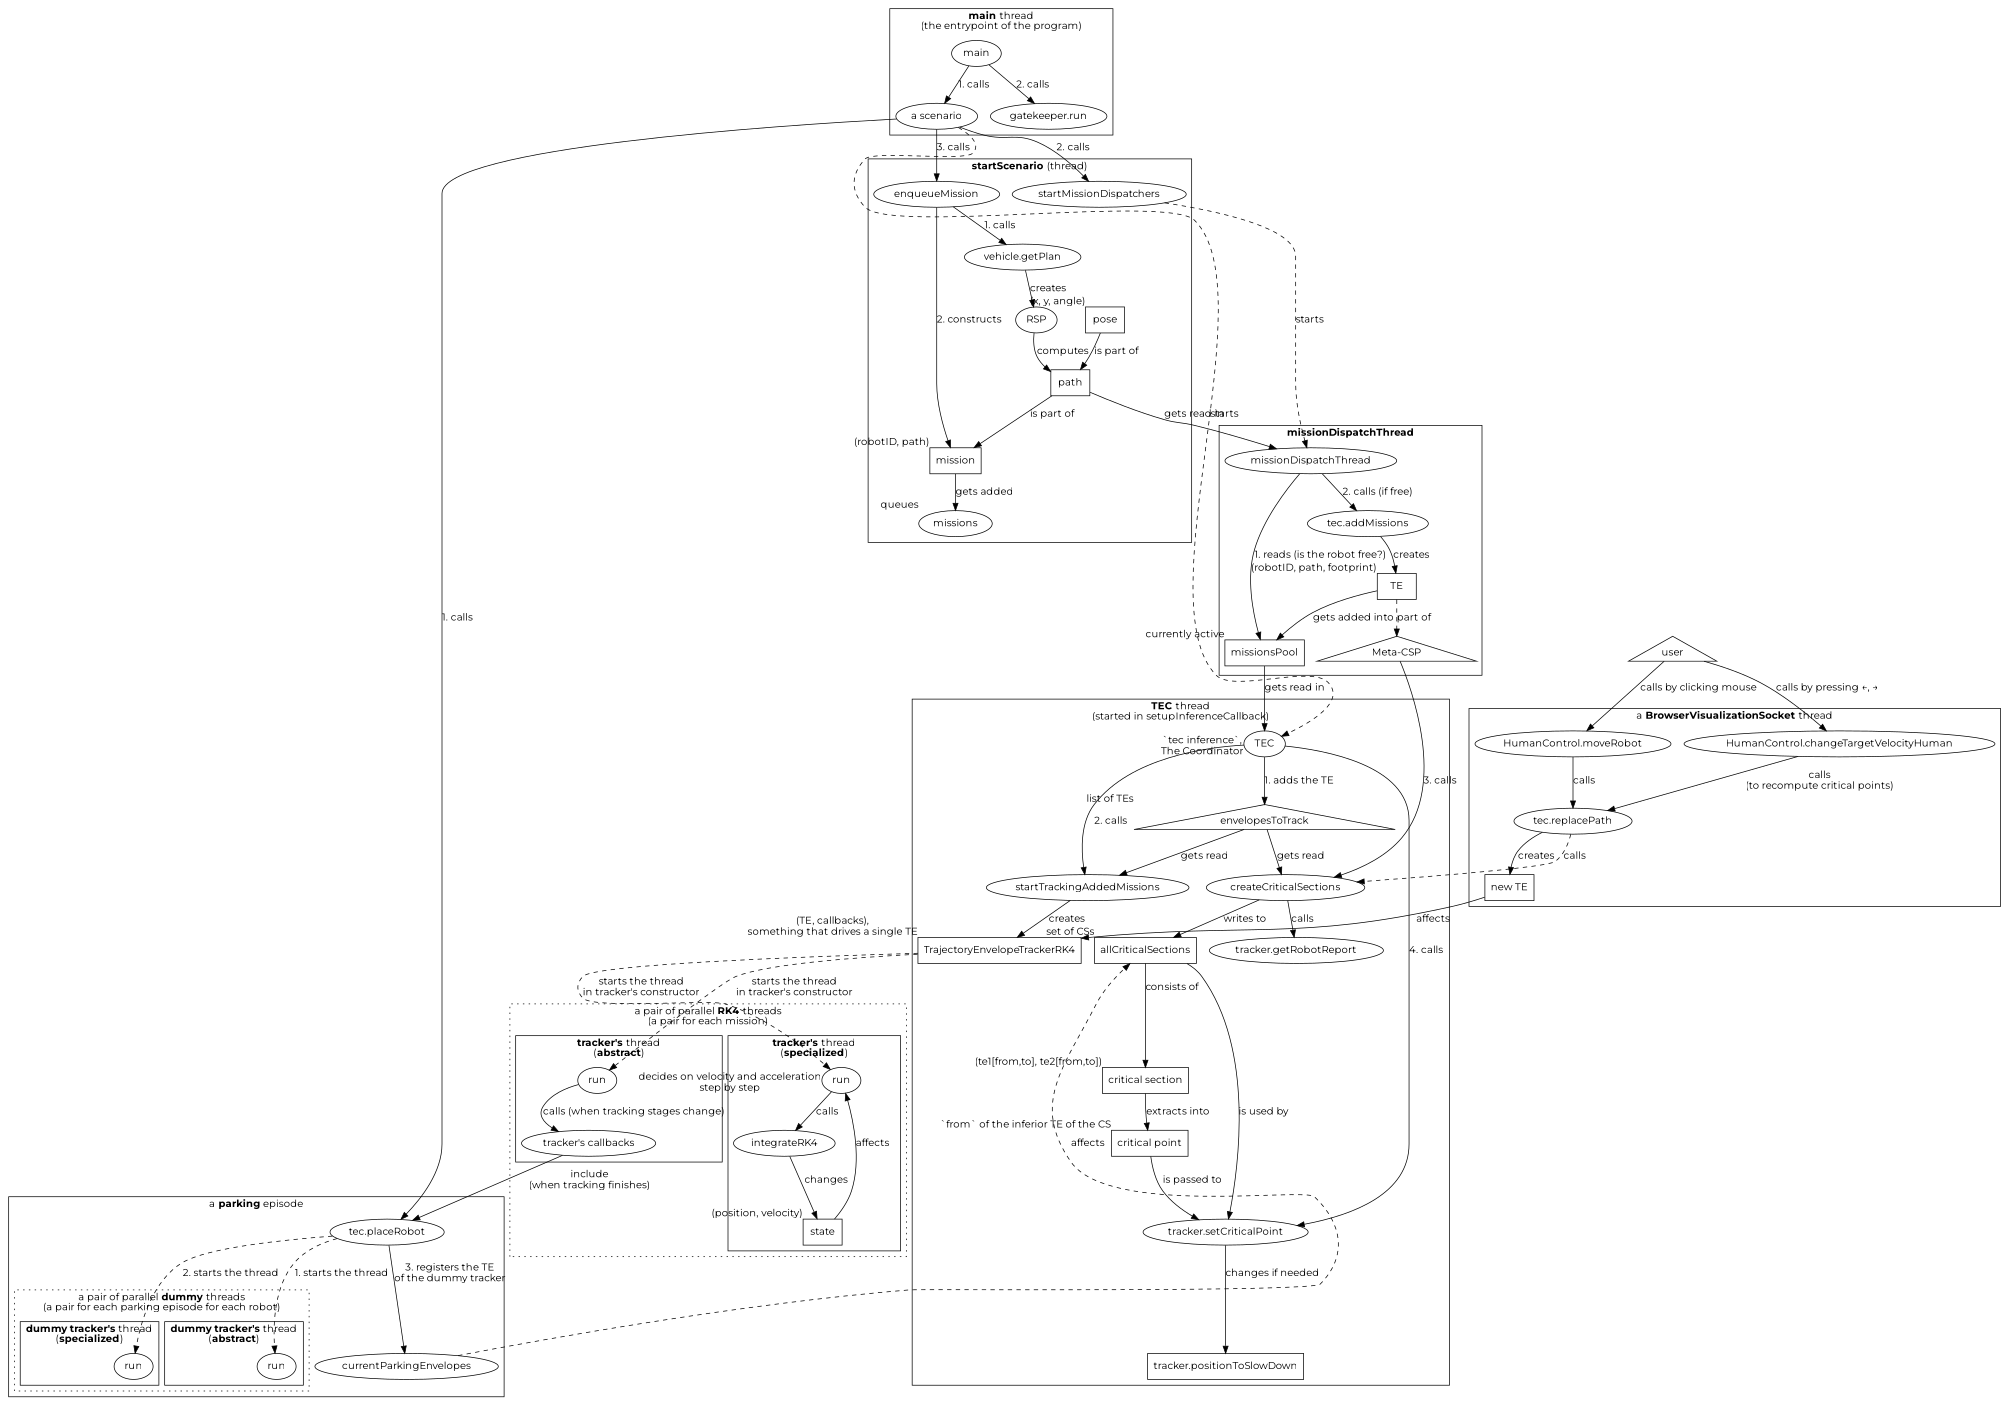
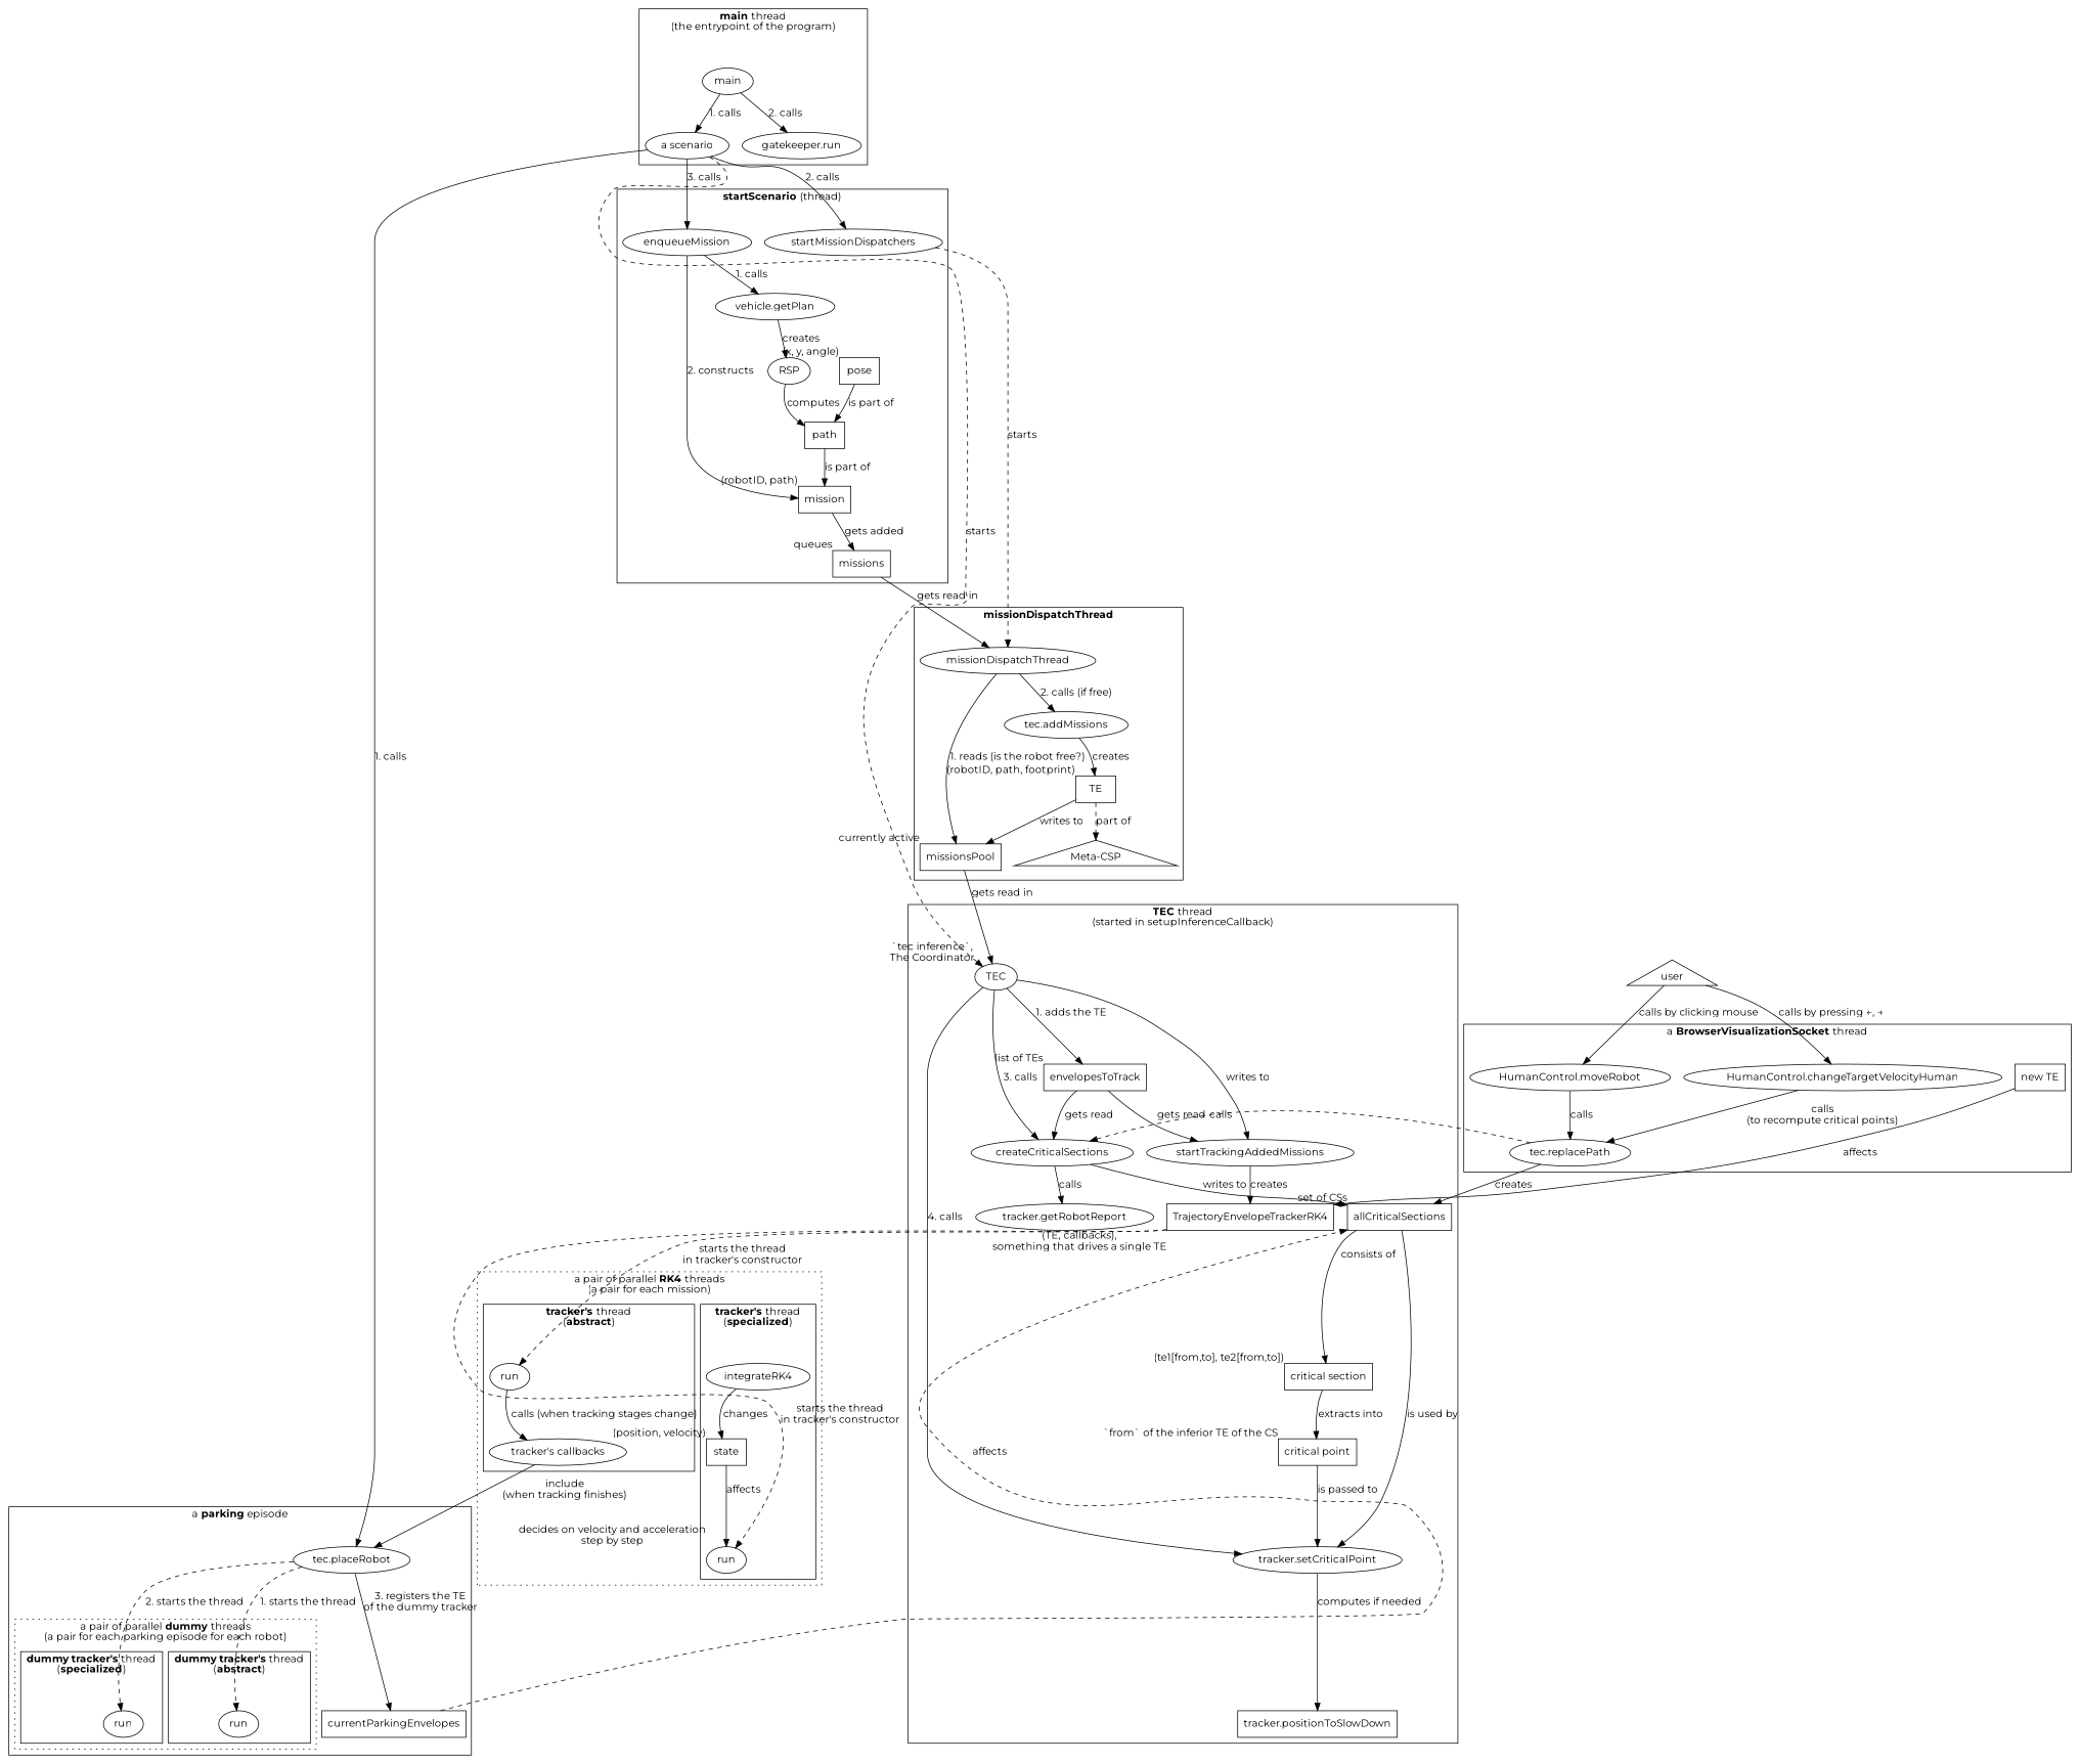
  digraph {
    fontname=Montserrat
    node [fontname=Montserrat]
    edge [fontname=Montserrat]
    main
    "a scenario"
    "gatekeeper.run"
-   missions [shape=ellipse xlabel=queues]
+   missions [shape=rect xlabel=queues]
    mission [shape=rect xlabel="(robotID, path)"]
    path [shape=rect]
    pose [shape=rect xlabel="(x, y, angle)"]
    startMissionDispatchers
    enqueueMission
    "vehicle.getPlan"
    RSP
    missionDispatchThread
    missionsPool [shape=rect xlabel="currently active"]
    TE [shape=rect xlabel="(robotID, path, footprint)"]
    "Meta-CSP" [shape=triangle]
    "tec.addMissions"
    TEC [xlabel="`tec inference`,\nThe Coordinator"]
-   envelopesToTrack [shape=triangle xlabel="list of TEs"]
+   envelopesToTrack [shape=rect xlabel="list of TEs"]
    startTrackingAddedMissions
    createCriticalSections
    "tracker.setCriticalPoint"
    allCriticalSections [shape=rect xlabel="set of CSs"]
    "critical section" [shape=rect xlabel="(te1[from,to], te2[from,to])"]
    "critical point" [shape=rect xlabel="`from` of the inferior TE of the CS"]
    TrajectoryEnvelopeTrackerRK4 [shape=rect xlabel="(TE, callbacks),\nsomething that drives a single TE"]
    "tracker.positionToSlowDown" [shape=rect]
    "tracker.getRobotReport"
    n28 [label=run xlabel="decides on velocity and acceleration\nstep by step"]
    integrateRK4
    state [shape=rect xlabel="(position, velocity)"]
    n31 [label=run]
    "tracker's callbacks"
    n33 [label=run]
    n34 [label=run]
-   currentParkingEnvelopes [shape=ellipse]
+   currentParkingEnvelopes [shape=rect]
    "tec.placeRobot"
    "new TE" [shape=rect]
    "HumanControl.moveRobot"
    "tec.replacePath"
    "HumanControl.changeTargetVelocityHuman"
    user [shape=triangle]
    subgraph cluster_1 {
      label=<<b>main</b> thread<br/>(the entrypoint of the program)>
      main
      "a scenario"
      "gatekeeper.run"
    }
    subgraph cluster_2 {
      label=<<b>startScenario</b> (thread)>
      missions
      mission
      path
      pose
      startMissionDispatchers
      enqueueMission
      "vehicle.getPlan"
      RSP
    }
    subgraph cluster_3 {
      label=<<b>missionDispatchThread</b>>
      missionDispatchThread
      missionsPool
      TE
      "Meta-CSP"
      "tec.addMissions"
    }
    subgraph cluster_4 {
      label=<<b>TEC</b> thread<br/>(started in setupInferenceCallback)>
      TEC
      envelopesToTrack
      startTrackingAddedMissions
      createCriticalSections
      "tracker.setCriticalPoint"
      allCriticalSections
      "critical section"
      "critical point"
      TrajectoryEnvelopeTrackerRK4
      "tracker.positionToSlowDown"
      "tracker.getRobotReport"
    }
    subgraph cluster_5 {
      label=<a pair of parallel <b>RK4</b> threads<br/>(a pair for each mission)>
      style=dotted
      subgraph cluster_6 {
        label=<<b>tracker's</b> thread<br/>(<b>specialized</b>)>
        style=solid
        n28
        integrateRK4
        state
      }
      subgraph cluster_7 {
        label=<<b>tracker's</b> thread<br/>(<b>abstract</b>)>
        style=solid
        n31
        "tracker's callbacks"
      }
    }
    subgraph cluster_8 {
      label=<a <b>parking</b> episode>
      currentParkingEnvelopes
      "tec.placeRobot"
      subgraph cluster_9 {
        label=<a pair of parallel <b>dummy</b> threads<br/>(a pair for each parking episode for each robot)>
        style=dotted
        subgraph cluster_10 {
          label=<<b>dummy tracker's</b> thread<br/>(<b>specialized</b>)>
          style=solid
          n33
        }
        subgraph cluster_11 {
          label=<<b>dummy tracker's</b> thread<br/>(<b>abstract</b>)>
          style=solid
          n34
        }
      }
    }
    subgraph cluster_12 {
      label=<a <b>BrowserVisualizationSocket</b> thread>
      "new TE"
      "HumanControl.moveRobot"
      "tec.replacePath"
      "HumanControl.changeTargetVelocityHuman"
    }
    main -> "a scenario" [label="1. calls"]
    main -> "gatekeeper.run" [label="2. calls"]
    "a scenario" -> startMissionDispatchers [label="2. calls"]
    "a scenario" -> enqueueMission [label="3. calls"]
    "a scenario" -> TEC [constraint=false label=starts style=dashed]
    "a scenario" -> "tec.placeRobot" [label="1. calls"]
-   path -> missionDispatchThread [label="gets read in"]
+   missions -> missionDispatchThread [label="gets read in"]
    mission -> missions [label="gets added"]
    path -> mission [label="is part of"]
    pose -> path [label="is part of"]
    startMissionDispatchers -> missionDispatchThread [label=starts style=dashed]
    enqueueMission -> mission [label="2. constructs"]
    enqueueMission -> "vehicle.getPlan" [label="1. calls"]
    "vehicle.getPlan" -> RSP [label=creates]
    RSP -> path [label=computes]
    missionDispatchThread -> missionsPool [label="1. reads (is the robot free?)"]
    missionDispatchThread -> "tec.addMissions" [label="2. calls (if free)"]
    missionsPool -> TEC [label="gets read in"]
-   TE -> missionsPool [label="gets added into"]
+   TE -> missionsPool [label="writes to"]
    TE -> "Meta-CSP" [label="part of" style=dashed]
    "tec.addMissions" -> TE [label=creates]
    TEC -> envelopesToTrack [label="1. adds the TE"]
-   TEC -> startTrackingAddedMissions [label="2. calls"]
-   "Meta-CSP" -> createCriticalSections [label="3. calls"]
+   TEC -> startTrackingAddedMissions [label="writes to"]
+   TEC -> createCriticalSections [label="3. calls"]
    TEC -> "tracker.setCriticalPoint" [label="4. calls"]
    envelopesToTrack -> startTrackingAddedMissions [label="gets read"]
    envelopesToTrack -> createCriticalSections [label="gets read"]
    startTrackingAddedMissions -> TrajectoryEnvelopeTrackerRK4 [label=creates]
    createCriticalSections -> allCriticalSections [label="writes to"]
    createCriticalSections -> "tracker.getRobotReport" [label=calls]
-   "tracker.setCriticalPoint" -> "tracker.positionToSlowDown" [label="changes if needed"]
+   "tracker.setCriticalPoint" -> "tracker.positionToSlowDown" [label="computes if needed"]
    allCriticalSections -> "tracker.setCriticalPoint" [label="is used by"]
    allCriticalSections -> "critical section" [label="consists of"]
    "critical section" -> "critical point" [label="extracts into"]
    "critical point" -> "tracker.setCriticalPoint" [label="is passed to"]
    TrajectoryEnvelopeTrackerRK4 -> n28 [constraint=false label="starts the thread\nin tracker's constructor" style=dashed]
    TrajectoryEnvelopeTrackerRK4 -> n31 [label="starts the thread\nin tracker's constructor" style=dashed]
-   n28 -> integrateRK4 [label=calls]
    integrateRK4 -> state [label=changes]
    state -> n28 [label=affects]
    n31 -> "tracker's callbacks" [label="calls (when tracking stages change)"]
    "tracker's callbacks" -> "tec.placeRobot" [label="include\n(when tracking finishes)"]
    currentParkingEnvelopes -> allCriticalSections [constraint=false label=affects style=dashed]
    "tec.placeRobot" -> n33 [label="2. starts the thread" style=dashed]
    "tec.placeRobot" -> n34 [label="1. starts the thread" style=dashed]
    "tec.placeRobot" -> currentParkingEnvelopes [label="3. registers the TE\nof the dummy tracker"]
    "new TE" -> TrajectoryEnvelopeTrackerRK4 [label=affects]
    "HumanControl.moveRobot" -> "tec.replacePath" [label=calls]
    "tec.replacePath" -> createCriticalSections [constraint=false label=calls style=dashed]
-   "tec.replacePath" -> "new TE" [label=creates]
+   "tec.replacePath" -> allCriticalSections [label=creates]
    "HumanControl.changeTargetVelocityHuman" -> "tec.replacePath" [label="calls\n(to recompute critical points)"]
    user -> "HumanControl.moveRobot" [label="calls by clicking mouse"]
    user -> "HumanControl.changeTargetVelocityHuman" [label="calls by pressing ←, →"]
  }
